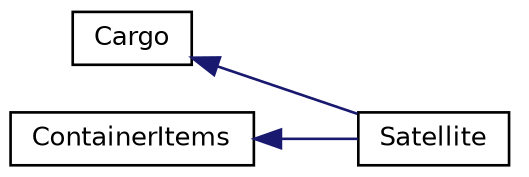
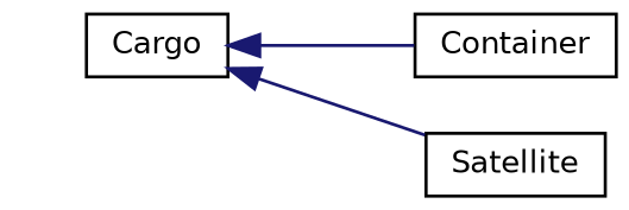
  digraph {
    rankdir=LR
    node [color=black fillcolor=white fontname=Helvetica fontsize=10 shape=record style=filled]
    edge [color=midnightblue dir=back fontname=Helvetica fontsize=10 labelfontname=Helvetica labelfontsize=10 style=solid]
    n1 [height=0.2 label=Cargo width=0.4]
+   n2 [height=0.2 label=Container width=0.4]
    n3 [height=0.2 label=Satellite width=0.4]
-   n4 [height=0.2 label=ContainerItems width=0.4]
+   n1 -> n2
    n1 -> n3
-   n4 -> n3
  }
